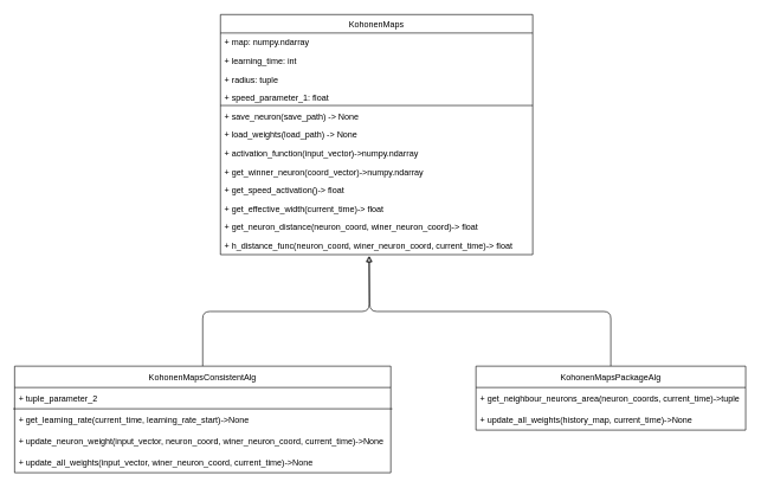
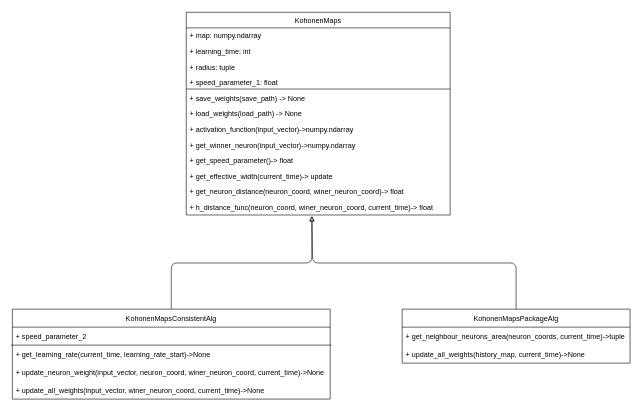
  <mxCell id="0" />
  <mxCell id="1" parent="0" />
  <mxCell id="2" value="KohonenMaps" style="swimlane;fontStyle=0;childLayout=stackLayout;horizontal=1;startSize=26;fillColor=none;horizontalStack=0;resizeParent=1;resizeParentMax=0;resizeLast=0;collapsible=1;marginBottom=0;fontSize=12;" parent="1" vertex="1"><mxGeometry x="310" y="20" width="440" height="338" as="geometry" /></mxCell>
  <mxCell id="3" value="+ map: numpy.ndarray" style="text;strokeColor=none;fillColor=none;align=left;verticalAlign=top;spacingLeft=4;spacingRight=4;overflow=hidden;rotatable=0;points=[[0,0.5],[1,0.5]];portConstraint=eastwest;" parent="2" vertex="1"><mxGeometry y="26" width="440" height="26" as="geometry" /></mxCell>
  <mxCell id="4" value="+ learning_time: int" style="text;strokeColor=none;fillColor=none;align=left;verticalAlign=top;spacingLeft=4;spacingRight=4;overflow=hidden;rotatable=0;points=[[0,0.5],[1,0.5]];portConstraint=eastwest;" parent="2" vertex="1"><mxGeometry y="52" width="440" height="26" as="geometry" /></mxCell>
  <mxCell id="5" value="+ radius: tuple" style="text;strokeColor=none;fillColor=none;align=left;verticalAlign=top;spacingLeft=4;spacingRight=4;overflow=hidden;rotatable=0;points=[[0,0.5],[1,0.5]];portConstraint=eastwest;" parent="2" vertex="1"><mxGeometry y="78" width="440" height="26" as="geometry" /></mxCell>
  <mxCell id="6" value="+ speed_parameter_1: float" style="text;strokeColor=none;fillColor=none;align=left;verticalAlign=top;spacingLeft=4;spacingRight=4;overflow=hidden;rotatable=0;points=[[0,0.5],[1,0.5]];portConstraint=eastwest;" parent="2" vertex="1"><mxGeometry y="104" width="440" height="26" as="geometry" /></mxCell>
- <mxCell id="7" value="+ save_neuron(save_path) -&gt; None" style="text;strokeColor=none;fillColor=none;align=left;verticalAlign=top;spacingLeft=4;spacingRight=4;overflow=hidden;rotatable=0;points=[[0,0.5],[1,0.5]];portConstraint=eastwest;" parent="2" vertex="1"><mxGeometry y="130" width="440" height="26" as="geometry" /></mxCell>
+ <mxCell id="7" value="+ save_weights(save_path) -&gt; None" style="text;strokeColor=none;fillColor=none;align=left;verticalAlign=top;spacingLeft=4;spacingRight=4;overflow=hidden;rotatable=0;points=[[0,0.5],[1,0.5]];portConstraint=eastwest;" parent="2" vertex="1"><mxGeometry y="130" width="440" height="26" as="geometry" /></mxCell>
  <mxCell id="8" value="+ load_weights(load_path) -&gt; None" style="text;strokeColor=none;fillColor=none;align=left;verticalAlign=top;spacingLeft=4;spacingRight=4;overflow=hidden;rotatable=0;points=[[0,0.5],[1,0.5]];portConstraint=eastwest;" parent="2" vertex="1"><mxGeometry y="156" width="440" height="26" as="geometry" /></mxCell>
  <mxCell id="9" value="+ activation_function(input_vector)-&gt;numpy.ndarray" style="text;strokeColor=none;fillColor=none;align=left;verticalAlign=top;spacingLeft=4;spacingRight=4;overflow=hidden;rotatable=0;points=[[0,0.5],[1,0.5]];portConstraint=eastwest;" parent="2" vertex="1"><mxGeometry y="182" width="440" height="26" as="geometry" /></mxCell>
- <mxCell id="10" value="+ get_winner_neuron(coord_vector)-&gt;numpy.ndarray" style="text;strokeColor=none;fillColor=none;align=left;verticalAlign=top;spacingLeft=4;spacingRight=4;overflow=hidden;rotatable=0;points=[[0,0.5],[1,0.5]];portConstraint=eastwest;" parent="2" vertex="1"><mxGeometry y="208" width="440" height="26" as="geometry" /></mxCell>
- <mxCell id="11" value="+ get_speed_activation()-&gt; float" style="text;strokeColor=none;fillColor=none;align=left;verticalAlign=top;spacingLeft=4;spacingRight=4;overflow=hidden;rotatable=0;points=[[0,0.5],[1,0.5]];portConstraint=eastwest;" parent="2" vertex="1"><mxGeometry y="234" width="440" height="26" as="geometry" /></mxCell>
- <mxCell id="12" value="+ get_effective_width(current_time)-&gt; float" style="text;strokeColor=none;fillColor=none;align=left;verticalAlign=top;spacingLeft=4;spacingRight=4;overflow=hidden;rotatable=0;points=[[0,0.5],[1,0.5]];portConstraint=eastwest;" parent="2" vertex="1"><mxGeometry y="260" width="440" height="26" as="geometry" /></mxCell>
+ <mxCell id="10" value="+ get_winner_neuron(input_vector)-&gt;numpy.ndarray" style="text;strokeColor=none;fillColor=none;align=left;verticalAlign=top;spacingLeft=4;spacingRight=4;overflow=hidden;rotatable=0;points=[[0,0.5],[1,0.5]];portConstraint=eastwest;" parent="2" vertex="1"><mxGeometry y="208" width="440" height="26" as="geometry" /></mxCell>
+ <mxCell id="11" value="+ get_speed_parameter()-&gt; float" style="text;strokeColor=none;fillColor=none;align=left;verticalAlign=top;spacingLeft=4;spacingRight=4;overflow=hidden;rotatable=0;points=[[0,0.5],[1,0.5]];portConstraint=eastwest;" parent="2" vertex="1"><mxGeometry y="234" width="440" height="26" as="geometry" /></mxCell>
+ <mxCell id="12" value="+ get_effective_width(current_time)-&gt; update" style="text;strokeColor=none;fillColor=none;align=left;verticalAlign=top;spacingLeft=4;spacingRight=4;overflow=hidden;rotatable=0;points=[[0,0.5],[1,0.5]];portConstraint=eastwest;" parent="2" vertex="1"><mxGeometry y="260" width="440" height="26" as="geometry" /></mxCell>
  <mxCell id="13" value="+ get_neuron_distance(neuron_coord, winer_neuron_coord)-&gt; float" style="text;strokeColor=none;fillColor=none;align=left;verticalAlign=top;spacingLeft=4;spacingRight=4;overflow=hidden;rotatable=0;points=[[0,0.5],[1,0.5]];portConstraint=eastwest;" parent="2" vertex="1"><mxGeometry y="286" width="440" height="26" as="geometry" /></mxCell>
  <mxCell id="14" value="+ h_distance_func(neuron_coord, winer_neuron_coord, current_time)-&gt; float" style="text;strokeColor=none;fillColor=none;align=left;verticalAlign=top;spacingLeft=4;spacingRight=4;overflow=hidden;rotatable=0;points=[[0,0.5],[1,0.5]];portConstraint=eastwest;" parent="2" vertex="1"><mxGeometry y="312" width="440" height="26" as="geometry" /></mxCell>
  <mxCell id="15" value="" style="endArrow=none;html=1;" parent="2" edge="1"><mxGeometry width="50" height="50" relative="1" as="geometry"><mxPoint y="128" as="sourcePoint" /><mxPoint x="440" y="128" as="targetPoint" /></mxGeometry></mxCell>
  <mxCell id="16" style="edgeStyle=orthogonalEdgeStyle;html=1;exitX=0.5;exitY=0;exitDx=0;exitDy=0;endArrow=block;endFill=0;" edge="1" parent="1" source="17"><mxGeometry relative="1" as="geometry"><mxPoint x="519" y="360" as="targetPoint" /></mxGeometry></mxCell>
  <mxCell id="17" value="KohonenMapsConsistentAlg" style="swimlane;fontStyle=0;childLayout=stackLayout;horizontal=1;startSize=30;horizontalStack=0;resizeParent=1;resizeParentMax=0;resizeLast=0;collapsible=1;marginBottom=0;fontSize=12;strokeColor=default;strokeWidth=1;" parent="1" vertex="1"><mxGeometry x="20" y="515" width="530" height="150" as="geometry" /></mxCell>
- <mxCell id="18" value="+ tuple_parameter_2" style="text;strokeColor=none;fillColor=none;align=left;verticalAlign=middle;spacingLeft=4;spacingRight=4;overflow=hidden;points=[[0,0.5],[1,0.5]];portConstraint=eastwest;rotatable=0;fontSize=12;" parent="17" vertex="1"><mxGeometry y="30" width="530" height="30" as="geometry" /></mxCell>
+ <mxCell id="18" value="+ speed_parameter_2" style="text;strokeColor=none;fillColor=none;align=left;verticalAlign=middle;spacingLeft=4;spacingRight=4;overflow=hidden;points=[[0,0.5],[1,0.5]];portConstraint=eastwest;rotatable=0;fontSize=12;" parent="17" vertex="1"><mxGeometry y="30" width="530" height="30" as="geometry" /></mxCell>
  <mxCell id="19" value="+ get_learning_rate(current_time, learning_rate_start)-&gt;None" style="text;strokeColor=none;fillColor=none;align=left;verticalAlign=middle;spacingLeft=4;spacingRight=4;overflow=hidden;points=[[0,0.5],[1,0.5]];portConstraint=eastwest;rotatable=0;fontSize=12;" parent="17" vertex="1"><mxGeometry y="60" width="530" height="30" as="geometry" /></mxCell>
  <mxCell id="20" value="+ update_neuron_weight(input_vector, neuron_coord, winer_neuron_coord, current_time)-&gt;None" style="text;strokeColor=none;fillColor=none;align=left;verticalAlign=middle;spacingLeft=4;spacingRight=4;overflow=hidden;points=[[0,0.5],[1,0.5]];portConstraint=eastwest;rotatable=0;fontSize=12;" parent="17" vertex="1"><mxGeometry y="90" width="530" height="30" as="geometry" /></mxCell>
  <mxCell id="21" value="+ update_all_weights(input_vector, winer_neuron_coord, current_time)-&gt;None" style="text;strokeColor=none;fillColor=none;align=left;verticalAlign=middle;spacingLeft=4;spacingRight=4;overflow=hidden;points=[[0,0.5],[1,0.5]];portConstraint=eastwest;rotatable=0;fontSize=12;" parent="17" vertex="1"><mxGeometry y="120" width="530" height="30" as="geometry" /></mxCell>
  <mxCell id="22" value="" style="endArrow=none;html=1;fontSize=12;exitX=-0.004;exitY=0;exitDx=0;exitDy=0;exitPerimeter=0;entryX=1.004;entryY=0;entryDx=0;entryDy=0;entryPerimeter=0;" parent="17" source="19" target="19" edge="1"><mxGeometry width="50" height="50" relative="1" as="geometry"><mxPoint x="270" y="90" as="sourcePoint" /><mxPoint x="320" y="40" as="targetPoint" /></mxGeometry></mxCell>
  <mxCell id="23" style="edgeStyle=orthogonalEdgeStyle;html=1;exitX=0.5;exitY=0;exitDx=0;exitDy=0;endArrow=block;endFill=0;jumpSize=6;" edge="1" parent="1" source="24"><mxGeometry relative="1" as="geometry"><mxPoint x="520" y="360" as="targetPoint" /></mxGeometry></mxCell>
  <mxCell id="24" value="KohonenMapsPackageAlg" style="swimlane;fontStyle=0;childLayout=stackLayout;horizontal=1;startSize=30;horizontalStack=0;resizeParent=1;resizeParentMax=0;resizeLast=0;collapsible=1;marginBottom=0;fontSize=12;strokeColor=default;strokeWidth=1;" vertex="1" parent="1"><mxGeometry x="670" y="515" width="380" height="90" as="geometry" /></mxCell>
  <mxCell id="25" value="+ get_neighbour_neurons_area(neuron_coords, current_time)-&gt;tuple" style="text;strokeColor=none;fillColor=none;align=left;verticalAlign=middle;spacingLeft=4;spacingRight=4;overflow=hidden;points=[[0,0.5],[1,0.5]];portConstraint=eastwest;rotatable=0;fontSize=12;" vertex="1" parent="24"><mxGeometry y="30" width="380" height="30" as="geometry" /></mxCell>
  <mxCell id="26" value="+ update_all_weights(history_map, current_time)-&gt;None" style="text;strokeColor=none;fillColor=none;align=left;verticalAlign=middle;spacingLeft=4;spacingRight=4;overflow=hidden;points=[[0,0.5],[1,0.5]];portConstraint=eastwest;rotatable=0;fontSize=12;" vertex="1" parent="24"><mxGeometry y="60" width="380" height="30" as="geometry" /></mxCell>
